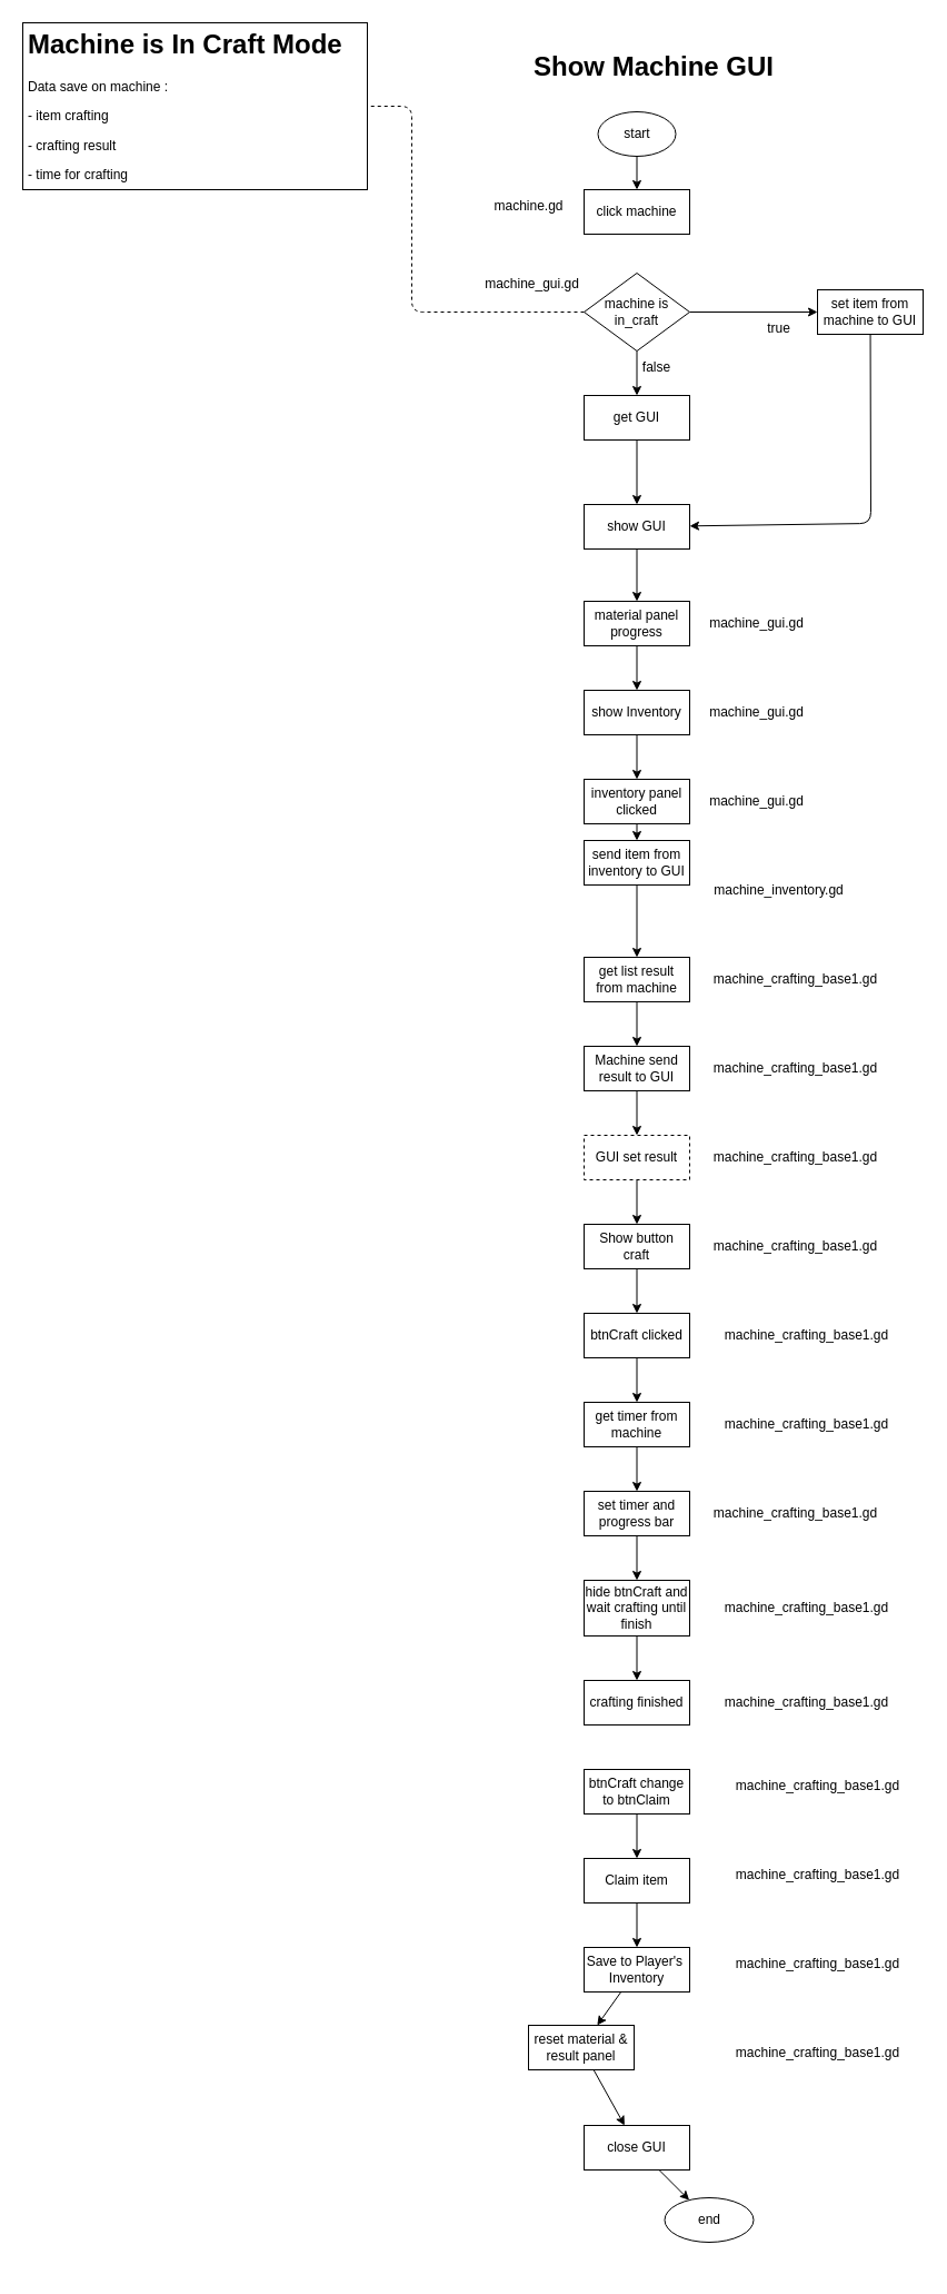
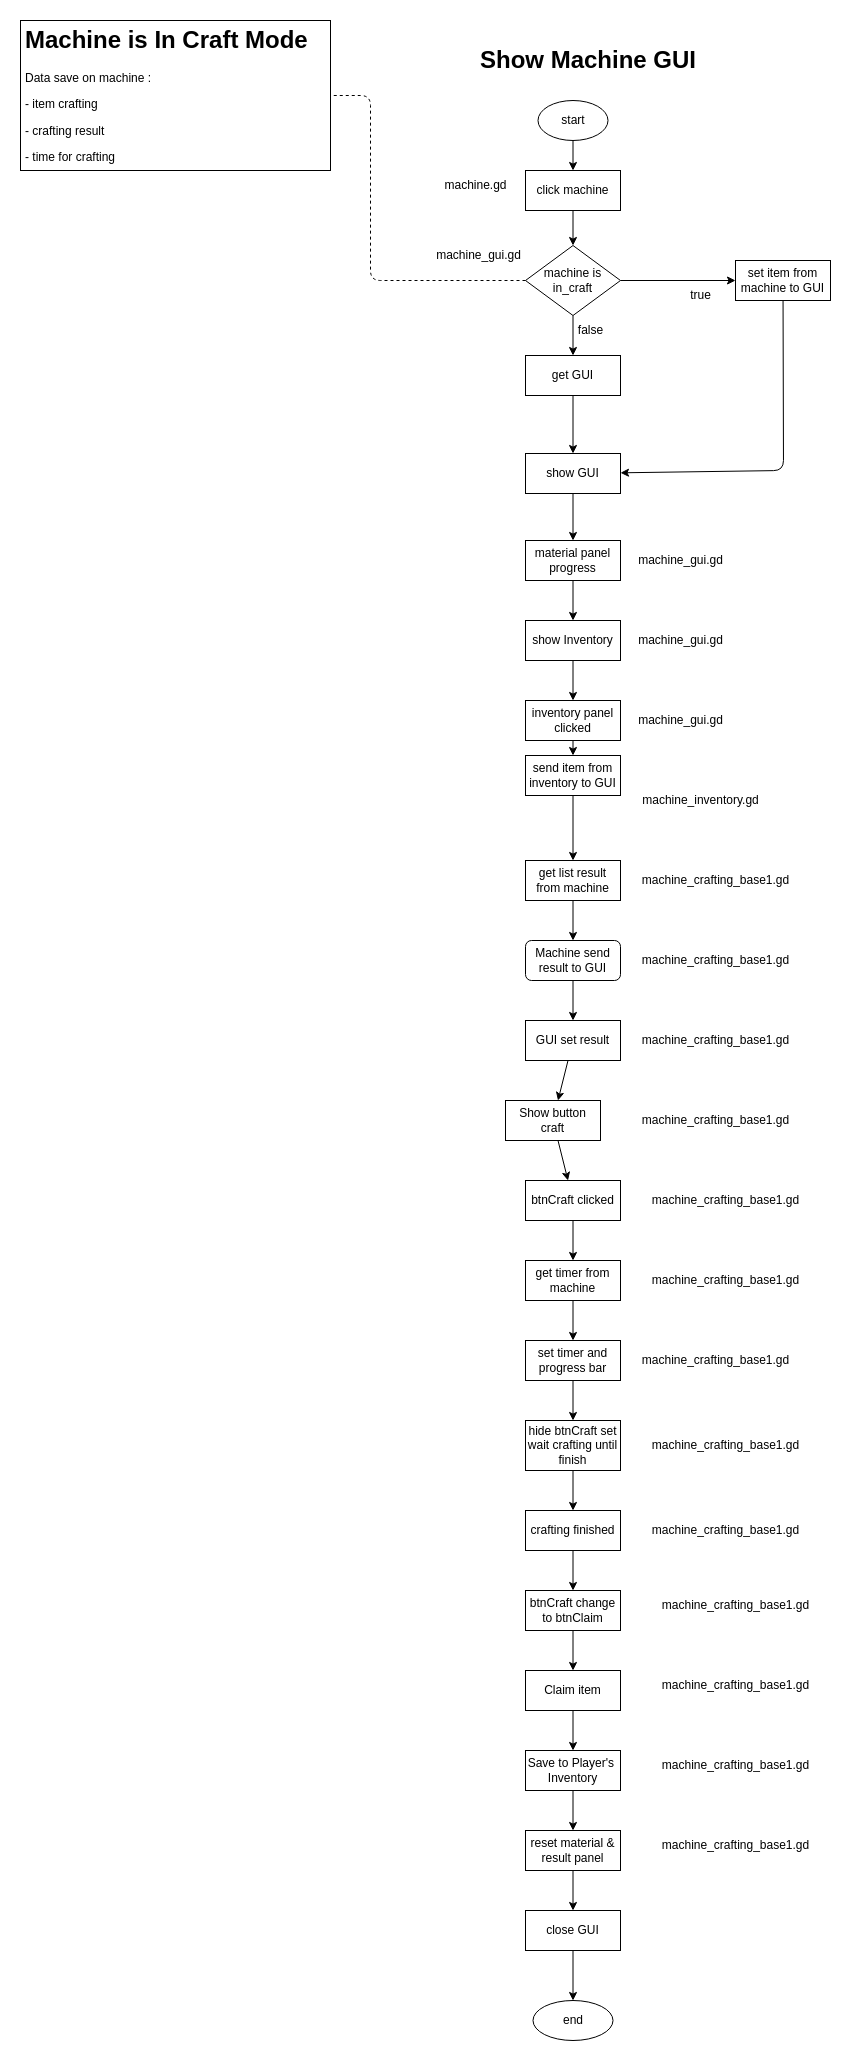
  <mxCell id="0" />
  <mxCell id="1" parent="0" />
  <mxCell id="2" style="edgeStyle=none;html=1;" parent="1" source="3" target="5" edge="1"><mxGeometry relative="1" as="geometry" /></mxCell>
  <mxCell id="3" value="start" style="ellipse;whiteSpace=wrap;html=1;" parent="1" vertex="1"><mxGeometry x="537.5" y="100" width="70" height="40" as="geometry" /></mxCell>
+ <mxCell id="4" style="edgeStyle=none;html=1;" parent="1" source="5" target="9" edge="1"><mxGeometry relative="1" as="geometry"><mxPoint x="410" y="340" as="targetPoint" /></mxGeometry></mxCell>
  <mxCell id="5" value="click machine" style="rounded=0;whiteSpace=wrap;html=1;" parent="1" vertex="1"><mxGeometry x="525" y="170" width="95" height="40" as="geometry" /></mxCell>
  <mxCell id="6" style="edgeStyle=none;html=1;" parent="1" source="9" target="11" edge="1"><mxGeometry relative="1" as="geometry" /></mxCell>
  <mxCell id="7" style="edgeStyle=none;html=1;" parent="1" source="9" target="12" edge="1"><mxGeometry relative="1" as="geometry" /></mxCell>
  <mxCell id="8" style="edgeStyle=none;html=1;dashed=1;endArrow=none;endFill=0;" parent="1" source="9" target="14" edge="1"><mxGeometry relative="1" as="geometry"><Array as="points"><mxPoint x="370" y="280" /><mxPoint x="370" y="95" /></Array></mxGeometry></mxCell>
  <mxCell id="9" value="machine is&lt;br&gt;in_craft" style="rhombus;whiteSpace=wrap;html=1;" parent="1" vertex="1"><mxGeometry x="525" y="245" width="95" height="70" as="geometry" /></mxCell>
  <mxCell id="10" style="edgeStyle=none;html=1;" parent="1" source="11" target="17" edge="1"><mxGeometry relative="1" as="geometry"><mxPoint x="782.5" y="355" as="targetPoint" /><Array as="points"><mxPoint x="783" y="470" /></Array></mxGeometry></mxCell>
  <mxCell id="11" value="set item from&lt;br&gt;machine to GUI" style="rounded=0;whiteSpace=wrap;html=1;" parent="1" vertex="1"><mxGeometry x="735" y="260" width="95" height="40" as="geometry" /></mxCell>
  <mxCell id="12" value="get GUI" style="rounded=0;whiteSpace=wrap;html=1;" parent="1" vertex="1"><mxGeometry x="525" y="355" width="95" height="40" as="geometry" /></mxCell>
  <mxCell id="13" value="&lt;h1&gt;Show Machine GUI&lt;/h1&gt;" style="text;html=1;strokeColor=none;fillColor=none;spacing=5;spacingTop=-20;whiteSpace=wrap;overflow=hidden;rounded=0;" parent="1" vertex="1"><mxGeometry x="475" y="40" width="230" height="40" as="geometry" /></mxCell>
  <mxCell id="14" value="&lt;h1&gt;Machine is In Craft Mode&lt;/h1&gt;&lt;p&gt;Data save on machine :&amp;nbsp;&lt;/p&gt;&lt;p&gt;- item crafting&lt;/p&gt;&lt;p&gt;- crafting result&lt;/p&gt;&lt;p&gt;- time for crafting&lt;/p&gt;" style="text;html=1;strokeColor=default;fillColor=none;spacing=5;spacingTop=-20;whiteSpace=wrap;overflow=hidden;rounded=0;glass=0;shadow=0;align=left;labelBackgroundColor=none;labelBorderColor=none;" parent="1" vertex="1"><mxGeometry x="20" y="20" width="310" height="150" as="geometry" /></mxCell>
  <mxCell id="15" value="" style="edgeStyle=none;html=1;endArrow=classic;endFill=1;" parent="1" source="12" target="17" edge="1"><mxGeometry relative="1" as="geometry"><mxPoint x="572.77" y="395" as="sourcePoint" /><mxPoint x="457.5" y="560" as="targetPoint" /><Array as="points" /></mxGeometry></mxCell>
  <mxCell id="16" style="edgeStyle=none;html=1;fontFamily=Helvetica;fontSize=12;fontColor=default;endArrow=classic;endFill=1;" parent="1" source="17" target="21" edge="1"><mxGeometry relative="1" as="geometry" /></mxCell>
  <mxCell id="17" value="show GUI" style="rounded=0;whiteSpace=wrap;html=1;" parent="1" vertex="1"><mxGeometry x="525" y="453" width="95" height="40" as="geometry" /></mxCell>
  <mxCell id="18" value="false" style="text;html=1;align=center;verticalAlign=middle;resizable=0;points=[];autosize=1;strokeColor=none;fillColor=none;fontSize=12;fontFamily=Helvetica;fontColor=default;" parent="1" vertex="1"><mxGeometry x="565" y="315" width="50" height="30" as="geometry" /></mxCell>
  <mxCell id="19" value="true" style="text;html=1;align=center;verticalAlign=middle;resizable=0;points=[];autosize=1;strokeColor=none;fillColor=none;fontSize=12;fontFamily=Helvetica;fontColor=default;" parent="1" vertex="1"><mxGeometry x="680" y="280" width="40" height="30" as="geometry" /></mxCell>
  <mxCell id="20" style="edgeStyle=none;html=1;fontFamily=Helvetica;fontSize=12;fontColor=default;endArrow=classic;endFill=1;" parent="1" source="21" target="23" edge="1"><mxGeometry relative="1" as="geometry" /></mxCell>
  <mxCell id="21" value="material panel&lt;br&gt;progress" style="rounded=0;whiteSpace=wrap;html=1;" parent="1" vertex="1"><mxGeometry x="525" y="540" width="95" height="40" as="geometry" /></mxCell>
  <mxCell id="22" style="edgeStyle=none;html=1;fontFamily=Helvetica;fontSize=12;fontColor=default;endArrow=classic;endFill=1;" parent="1" source="23" target="25" edge="1"><mxGeometry relative="1" as="geometry" /></mxCell>
  <mxCell id="23" value="show Inventory" style="rounded=0;whiteSpace=wrap;html=1;" parent="1" vertex="1"><mxGeometry x="525" y="620" width="95" height="40" as="geometry" /></mxCell>
  <mxCell id="24" style="edgeStyle=none;html=1;fontFamily=Helvetica;fontSize=12;fontColor=default;endArrow=classic;endFill=1;" parent="1" source="25" target="27" edge="1"><mxGeometry relative="1" as="geometry" /></mxCell>
  <mxCell id="25" value="inventory panel&lt;br&gt;clicked" style="rounded=0;whiteSpace=wrap;html=1;" parent="1" vertex="1"><mxGeometry x="525" y="700" width="95" height="40" as="geometry" /></mxCell>
  <mxCell id="26" style="edgeStyle=none;html=1;fontFamily=Helvetica;fontSize=12;fontColor=default;endArrow=classic;endFill=1;" parent="1" source="27" target="29" edge="1"><mxGeometry relative="1" as="geometry" /></mxCell>
  <mxCell id="27" value="send item from inventory to GUI" style="rounded=0;whiteSpace=wrap;html=1;" parent="1" vertex="1"><mxGeometry x="525" y="755" width="95" height="40" as="geometry" /></mxCell>
  <mxCell id="28" style="edgeStyle=none;html=1;fontFamily=Helvetica;fontSize=12;fontColor=default;endArrow=classic;endFill=1;" parent="1" source="29" target="31" edge="1"><mxGeometry relative="1" as="geometry" /></mxCell>
  <mxCell id="29" value="get list result from machine" style="rounded=0;whiteSpace=wrap;html=1;" parent="1" vertex="1"><mxGeometry x="525" y="860" width="95" height="40" as="geometry" /></mxCell>
  <mxCell id="30" style="edgeStyle=none;html=1;fontFamily=Helvetica;fontSize=12;fontColor=default;endArrow=classic;endFill=1;" parent="1" source="31" target="33" edge="1"><mxGeometry relative="1" as="geometry" /></mxCell>
- <mxCell id="31" value="Machine send result to GUI" style="rounded=0;whiteSpace=wrap;html=1;" parent="1" vertex="1"><mxGeometry x="525" y="940" width="95" height="40" as="geometry" /></mxCell>
+ <mxCell id="31" value="Machine send result to GUI" style="whiteSpace=wrap;html=1;rounded=1;" parent="1" vertex="1"><mxGeometry x="525" y="940" width="95" height="40" as="geometry" /></mxCell>
  <mxCell id="32" style="edgeStyle=none;html=1;fontFamily=Helvetica;fontSize=12;fontColor=default;endArrow=classic;endFill=1;" parent="1" source="33" target="35" edge="1"><mxGeometry relative="1" as="geometry" /></mxCell>
- <mxCell id="33" value="GUI set result" style="rounded=0;whiteSpace=wrap;html=1;dashed=1;" parent="1" vertex="1"><mxGeometry x="525" y="1020" width="95" height="40" as="geometry" /></mxCell>
+ <mxCell id="33" value="GUI set result" style="rounded=0;whiteSpace=wrap;html=1;" parent="1" vertex="1"><mxGeometry x="525" y="1020" width="95" height="40" as="geometry" /></mxCell>
  <mxCell id="34" style="edgeStyle=none;html=1;fontFamily=Helvetica;fontSize=12;fontColor=default;endArrow=classic;endFill=1;" parent="1" source="35" target="37" edge="1"><mxGeometry relative="1" as="geometry" /></mxCell>
- <mxCell id="35" value="Show button craft" style="rounded=0;whiteSpace=wrap;html=1;" parent="1" vertex="1"><mxGeometry x="525" y="1100" width="95" height="40" as="geometry" /></mxCell>
+ <mxCell id="35" value="Show button craft" style="rounded=0;whiteSpace=wrap;html=1;" parent="1" vertex="1"><mxGeometry x="505" y="1100" width="95" height="40" as="geometry" /></mxCell>
  <mxCell id="36" style="edgeStyle=none;html=1;fontFamily=Helvetica;fontSize=12;fontColor=default;endArrow=classic;endFill=1;" parent="1" source="37" target="39" edge="1"><mxGeometry relative="1" as="geometry" /></mxCell>
  <mxCell id="37" value="btnCraft clicked" style="rounded=0;whiteSpace=wrap;html=1;" parent="1" vertex="1"><mxGeometry x="525" y="1180" width="95" height="40" as="geometry" /></mxCell>
  <mxCell id="38" style="edgeStyle=none;html=1;fontFamily=Helvetica;fontSize=12;fontColor=default;endArrow=classic;endFill=1;" parent="1" source="39" target="41" edge="1"><mxGeometry relative="1" as="geometry" /></mxCell>
  <mxCell id="39" value="get timer from machine" style="rounded=0;whiteSpace=wrap;html=1;" parent="1" vertex="1"><mxGeometry x="525" y="1260" width="95" height="40" as="geometry" /></mxCell>
  <mxCell id="40" style="edgeStyle=none;html=1;fontFamily=Helvetica;fontSize=12;fontColor=default;endArrow=classic;endFill=1;" parent="1" source="41" target="43" edge="1"><mxGeometry relative="1" as="geometry" /></mxCell>
  <mxCell id="41" value="set timer and progress bar" style="rounded=0;whiteSpace=wrap;html=1;" parent="1" vertex="1"><mxGeometry x="525" y="1340" width="95" height="40" as="geometry" /></mxCell>
  <mxCell id="42" style="edgeStyle=none;html=1;fontFamily=Helvetica;fontSize=12;fontColor=default;endArrow=classic;endFill=1;" parent="1" source="43" target="45" edge="1"><mxGeometry relative="1" as="geometry" /></mxCell>
- <mxCell id="43" value="hide btnCraft and wait crafting until finish" style="rounded=0;whiteSpace=wrap;html=1;" parent="1" vertex="1"><mxGeometry x="525" y="1420" width="95" height="50" as="geometry" /></mxCell>
+ <mxCell id="43" value="hide btnCraft set wait crafting until finish" style="rounded=0;whiteSpace=wrap;html=1;" parent="1" vertex="1"><mxGeometry x="525" y="1420" width="95" height="50" as="geometry" /></mxCell>
+ <mxCell id="44" style="edgeStyle=none;html=1;fontFamily=Helvetica;fontSize=12;fontColor=default;endArrow=classic;endFill=1;" parent="1" source="45" target="47" edge="1"><mxGeometry relative="1" as="geometry" /></mxCell>
  <mxCell id="45" value="crafting finished" style="rounded=0;whiteSpace=wrap;html=1;" parent="1" vertex="1"><mxGeometry x="525" y="1510" width="95" height="40" as="geometry" /></mxCell>
  <mxCell id="46" style="edgeStyle=none;html=1;fontFamily=Helvetica;fontSize=12;fontColor=default;endArrow=classic;endFill=1;" parent="1" source="47" target="49" edge="1"><mxGeometry relative="1" as="geometry" /></mxCell>
  <mxCell id="47" value="btnCraft change to btnClaim" style="rounded=0;whiteSpace=wrap;html=1;" parent="1" vertex="1"><mxGeometry x="525" y="1590" width="95" height="40" as="geometry" /></mxCell>
  <mxCell id="48" style="edgeStyle=none;html=1;fontFamily=Helvetica;fontSize=12;fontColor=default;endArrow=classic;endFill=1;" parent="1" source="49" target="51" edge="1"><mxGeometry relative="1" as="geometry" /></mxCell>
  <mxCell id="49" value="Claim item" style="rounded=0;whiteSpace=wrap;html=1;" parent="1" vertex="1"><mxGeometry x="525" y="1670" width="95" height="40" as="geometry" /></mxCell>
  <mxCell id="50" style="edgeStyle=none;html=1;" parent="1" source="51" target="53" edge="1"><mxGeometry relative="1" as="geometry" /></mxCell>
  <mxCell id="51" value="Save to Player's&amp;nbsp;&lt;br&gt;Inventory" style="rounded=0;whiteSpace=wrap;html=1;" parent="1" vertex="1"><mxGeometry x="525" y="1750" width="95" height="40" as="geometry" /></mxCell>
  <mxCell id="52" style="edgeStyle=none;html=1;" parent="1" source="53" target="55" edge="1"><mxGeometry relative="1" as="geometry" /></mxCell>
- <mxCell id="53" value="reset material &amp;amp; result panel" style="rounded=0;whiteSpace=wrap;html=1;" parent="1" vertex="1"><mxGeometry x="475" y="1820" width="95" height="40" as="geometry" /></mxCell>
+ <mxCell id="53" value="reset material &amp;amp; result panel" style="rounded=0;whiteSpace=wrap;html=1;" parent="1" vertex="1"><mxGeometry x="525" y="1830" width="95" height="40" as="geometry" /></mxCell>
  <mxCell id="54" style="edgeStyle=none;html=1;" parent="1" source="55" target="56" edge="1"><mxGeometry relative="1" as="geometry" /></mxCell>
  <mxCell id="55" value="close GUI" style="rounded=0;whiteSpace=wrap;html=1;" parent="1" vertex="1"><mxGeometry x="525" y="1910" width="95" height="40" as="geometry" /></mxCell>
- <mxCell id="56" value="end" style="ellipse;whiteSpace=wrap;html=1;" parent="1" vertex="1"><mxGeometry x="597.5" y="1975" width="80" height="40" as="geometry" /></mxCell>
+ <mxCell id="56" value="end" style="ellipse;whiteSpace=wrap;html=1;" parent="1" vertex="1"><mxGeometry x="532.5" y="2000" width="80" height="40" as="geometry" /></mxCell>
  <mxCell id="57" value="machine.gd" style="text;html=1;align=center;verticalAlign=middle;resizable=0;points=[];autosize=1;strokeColor=none;fillColor=none;" parent="1" vertex="1"><mxGeometry x="430" y="170" width="90" height="30" as="geometry" /></mxCell>
  <mxCell id="58" value="machine_gui.gd" style="text;html=1;align=center;verticalAlign=middle;resizable=0;points=[];autosize=1;strokeColor=none;fillColor=none;" vertex="1" parent="1"><mxGeometry x="422.5" y="240" width="110" height="30" as="geometry" /></mxCell>
  <mxCell id="59" value="machine_gui.gd" style="text;html=1;align=center;verticalAlign=middle;resizable=0;points=[];autosize=1;strokeColor=none;fillColor=none;" vertex="1" parent="1"><mxGeometry x="625" y="545" width="110" height="30" as="geometry" /></mxCell>
  <mxCell id="60" value="machine_gui.gd" style="text;html=1;align=center;verticalAlign=middle;resizable=0;points=[];autosize=1;strokeColor=none;fillColor=none;" vertex="1" parent="1"><mxGeometry x="625" y="625" width="110" height="30" as="geometry" /></mxCell>
  <mxCell id="61" value="machine_gui.gd" style="text;html=1;align=center;verticalAlign=middle;resizable=0;points=[];autosize=1;strokeColor=none;fillColor=none;" vertex="1" parent="1"><mxGeometry x="625" y="705" width="110" height="30" as="geometry" /></mxCell>
  <mxCell id="62" value="machine_inventory.gd" style="text;html=1;align=center;verticalAlign=middle;resizable=0;points=[];autosize=1;strokeColor=none;fillColor=none;" vertex="1" parent="1"><mxGeometry x="630" y="785" width="140" height="30" as="geometry" /></mxCell>
  <mxCell id="63" value="machine_crafting_base1.gd" style="text;html=1;align=center;verticalAlign=middle;resizable=0;points=[];autosize=1;strokeColor=none;fillColor=none;" vertex="1" parent="1"><mxGeometry x="630" y="865" width="170" height="30" as="geometry" /></mxCell>
  <mxCell id="64" value="machine_crafting_base1.gd" style="text;html=1;align=center;verticalAlign=middle;resizable=0;points=[];autosize=1;strokeColor=none;fillColor=none;" vertex="1" parent="1"><mxGeometry x="630" y="945" width="170" height="30" as="geometry" /></mxCell>
  <mxCell id="65" value="machine_crafting_base1.gd" style="text;html=1;align=center;verticalAlign=middle;resizable=0;points=[];autosize=1;strokeColor=none;fillColor=none;" vertex="1" parent="1"><mxGeometry x="630" y="1025" width="170" height="30" as="geometry" /></mxCell>
  <mxCell id="66" value="machine_crafting_base1.gd" style="text;html=1;align=center;verticalAlign=middle;resizable=0;points=[];autosize=1;strokeColor=none;fillColor=none;strokeWidth=0;" vertex="1" parent="1"><mxGeometry x="630" y="1105" width="170" height="30" as="geometry" /></mxCell>
  <mxCell id="67" value="machine_crafting_base1.gd" style="text;html=1;align=center;verticalAlign=middle;resizable=0;points=[];autosize=1;strokeColor=none;fillColor=none;strokeWidth=0;" vertex="1" parent="1"><mxGeometry x="640" y="1185" width="170" height="30" as="geometry" /></mxCell>
  <mxCell id="68" value="machine_crafting_base1.gd" style="text;html=1;align=center;verticalAlign=middle;resizable=0;points=[];autosize=1;strokeColor=none;fillColor=none;strokeWidth=0;" vertex="1" parent="1"><mxGeometry x="640" y="1265" width="170" height="30" as="geometry" /></mxCell>
  <mxCell id="69" value="machine_crafting_base1.gd" style="text;html=1;align=center;verticalAlign=middle;resizable=0;points=[];autosize=1;strokeColor=none;fillColor=none;strokeWidth=0;" vertex="1" parent="1"><mxGeometry x="630" y="1345" width="170" height="30" as="geometry" /></mxCell>
  <mxCell id="70" value="machine_crafting_base1.gd" style="text;html=1;align=center;verticalAlign=middle;resizable=0;points=[];autosize=1;strokeColor=none;fillColor=none;strokeWidth=0;" vertex="1" parent="1"><mxGeometry x="640" y="1430" width="170" height="30" as="geometry" /></mxCell>
  <mxCell id="71" value="machine_crafting_base1.gd" style="text;html=1;align=center;verticalAlign=middle;resizable=0;points=[];autosize=1;strokeColor=none;fillColor=none;strokeWidth=0;" vertex="1" parent="1"><mxGeometry x="640" y="1515" width="170" height="30" as="geometry" /></mxCell>
  <mxCell id="72" value="machine_crafting_base1.gd" style="text;html=1;align=center;verticalAlign=middle;resizable=0;points=[];autosize=1;strokeColor=none;fillColor=none;strokeWidth=0;" vertex="1" parent="1"><mxGeometry x="650" y="1590" width="170" height="30" as="geometry" /></mxCell>
  <mxCell id="73" value="machine_crafting_base1.gd" style="text;html=1;align=center;verticalAlign=middle;resizable=0;points=[];autosize=1;strokeColor=none;fillColor=none;strokeWidth=0;" vertex="1" parent="1"><mxGeometry x="650" y="1670" width="170" height="30" as="geometry" /></mxCell>
  <mxCell id="74" value="machine_crafting_base1.gd" style="text;html=1;align=center;verticalAlign=middle;resizable=0;points=[];autosize=1;strokeColor=none;fillColor=none;strokeWidth=0;" vertex="1" parent="1"><mxGeometry x="650" y="1750" width="170" height="30" as="geometry" /></mxCell>
  <mxCell id="75" value="machine_crafting_base1.gd" style="text;html=1;align=center;verticalAlign=middle;resizable=0;points=[];autosize=1;strokeColor=none;fillColor=none;strokeWidth=0;" vertex="1" parent="1"><mxGeometry x="650" y="1830" width="170" height="30" as="geometry" /></mxCell>
